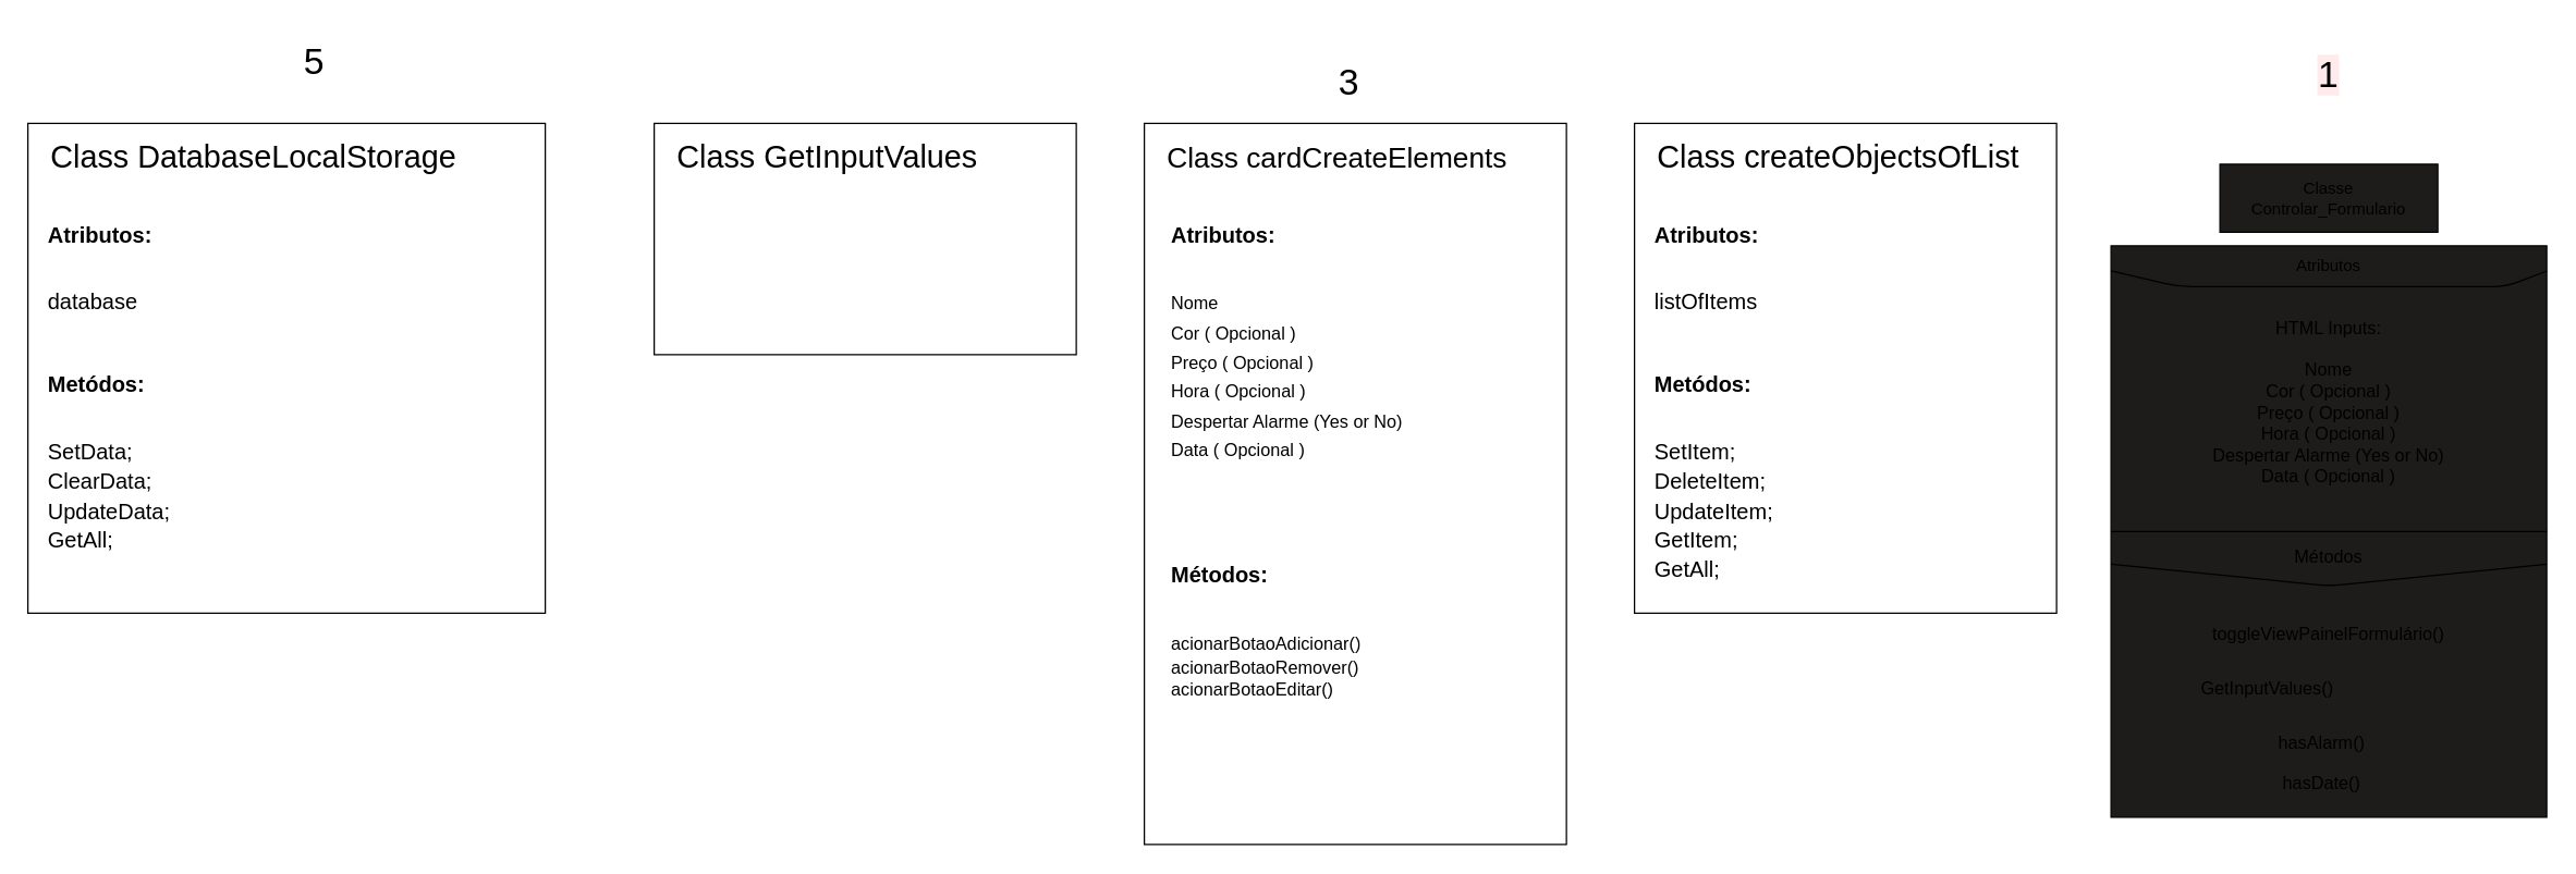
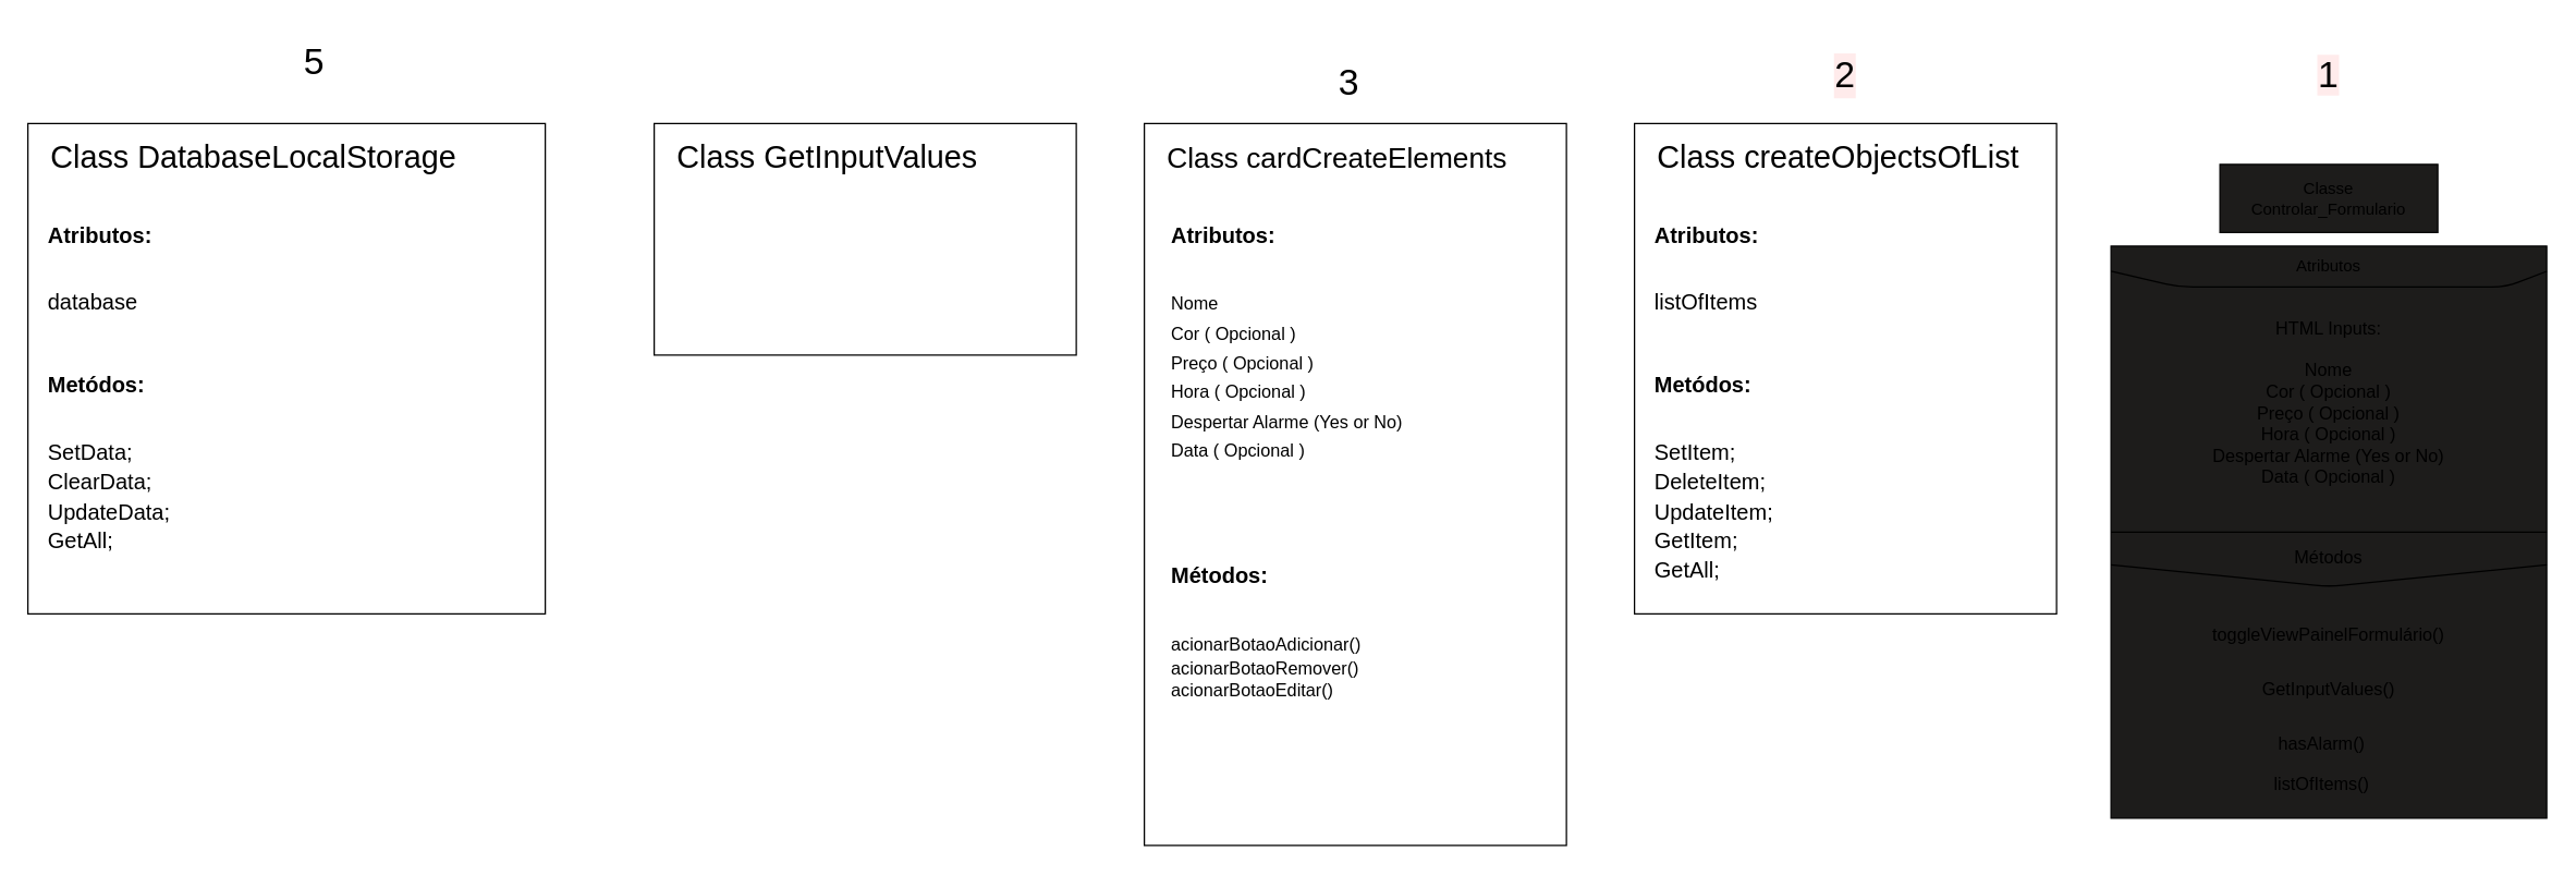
  <mxCell id="0" />
  <mxCell id="1" parent="0" />
  <mxCell id="2" value="" style="rounded=0;whiteSpace=wrap;html=1;fillColor=#1D1C1B;" parent="1" vertex="1"><mxGeometry x="1550" y="180" width="320" height="420" as="geometry" /></mxCell>
  <mxCell id="3" value="" style="rounded=0;whiteSpace=wrap;html=1;" parent="1" vertex="1"><mxGeometry x="1200" y="90" width="310" height="360" as="geometry" /></mxCell>
  <mxCell id="4" value="" style="rounded=0;whiteSpace=wrap;html=1;fillColor=#1D1C1B;" parent="1" vertex="1"><mxGeometry x="1630" y="120" width="160" height="50" as="geometry" /></mxCell>
  <mxCell id="5" value="Classe&lt;br&gt;Controlar_Formulario" style="text;html=1;strokeColor=none;fillColor=none;align=center;verticalAlign=middle;whiteSpace=wrap;rounded=0;" parent="1" vertex="1"><mxGeometry x="1640" y="130" width="140" height="30" as="geometry" /></mxCell>
  <mxCell id="6" value="&lt;font style=&quot;font-size: 13px;&quot;&gt;Métodos&lt;/font&gt;" style="text;html=1;strokeColor=none;fillColor=none;align=center;verticalAlign=middle;whiteSpace=wrap;rounded=0;fontSize=24;" parent="1" vertex="1"><mxGeometry x="1680" y="390" width="60" height="30" as="geometry" /></mxCell>
  <mxCell id="7" value="&lt;font style=&quot;font-size: 23px;&quot;&gt;Class createObjectsOfList&lt;/font&gt;" style="text;html=1;strokeColor=none;fillColor=none;align=left;verticalAlign=middle;whiteSpace=wrap;rounded=0;fontSize=24;" parent="1" vertex="1"><mxGeometry x="1215" y="100" width="280" height="30" as="geometry" /></mxCell>
  <mxCell id="8" value="" style="endArrow=none;html=1;entryX=1;entryY=0.5;entryDx=0;entryDy=0;exitX=0;exitY=0.5;exitDx=0;exitDy=0;" parent="1" source="2" target="2" edge="1"><mxGeometry width="50" height="50" relative="1" as="geometry"><mxPoint x="1685" y="360" as="sourcePoint" /><mxPoint x="1735" y="310" as="targetPoint" /><Array as="points" /></mxGeometry></mxCell>
  <mxCell id="9" value="Atributos" style="text;html=1;strokeColor=none;fillColor=none;align=center;verticalAlign=middle;whiteSpace=wrap;rounded=0;" parent="1" vertex="1"><mxGeometry x="1680" y="180" width="60" height="30" as="geometry" /></mxCell>
  <mxCell id="10" value="" style="endArrow=none;html=1;fontSize=13;entryX=1;entryY=0.044;entryDx=0;entryDy=0;entryPerimeter=0;exitX=0;exitY=0.044;exitDx=0;exitDy=0;exitPerimeter=0;" parent="1" source="2" target="2" edge="1"><mxGeometry width="50" height="50" relative="1" as="geometry"><mxPoint x="1610" y="270" as="sourcePoint" /><mxPoint x="1660" y="220" as="targetPoint" /><Array as="points"><mxPoint x="1600" y="210" /><mxPoint x="1650" y="210" /><mxPoint x="1740" y="210" /><mxPoint x="1810" y="210" /><mxPoint x="1840" y="210" /></Array></mxGeometry></mxCell>
  <mxCell id="11" value="&lt;h1&gt;&lt;font size=&quot;3&quot;&gt;Metódos:&lt;/font&gt;&lt;/h1&gt;&lt;div&gt;&lt;font size=&quot;3&quot;&gt;SetItem;&lt;/font&gt;&lt;/div&gt;&lt;div&gt;&lt;font size=&quot;3&quot;&gt;DeleteItem;&lt;/font&gt;&lt;/div&gt;&lt;div&gt;&lt;font size=&quot;3&quot;&gt;UpdateItem;&lt;/font&gt;&lt;/div&gt;&lt;div&gt;&lt;font size=&quot;3&quot;&gt;GetItem;&lt;/font&gt;&lt;/div&gt;&lt;div&gt;&lt;font size=&quot;3&quot;&gt;GetAll;&lt;/font&gt;&lt;/div&gt;&lt;div&gt;&lt;font size=&quot;3&quot;&gt;&lt;br&gt;&lt;/font&gt;&lt;/div&gt;" style="text;html=1;strokeColor=none;fillColor=none;spacing=5;spacingTop=-20;whiteSpace=wrap;overflow=hidden;rounded=0;fontSize=18;" parent="1" vertex="1"><mxGeometry x="1210" y="240" width="280" height="200" as="geometry" /></mxCell>
  <mxCell id="12" value="" style="endArrow=none;html=1;fontSize=13;entryX=0;entryY=0.557;entryDx=0;entryDy=0;entryPerimeter=0;exitX=1;exitY=0.557;exitDx=0;exitDy=0;exitPerimeter=0;" parent="1" source="2" target="2" edge="1"><mxGeometry width="50" height="50" relative="1" as="geometry"><mxPoint x="1615" y="540" as="sourcePoint" /><mxPoint x="1665" y="490" as="targetPoint" /><Array as="points"><mxPoint x="1710" y="430" /></Array></mxGeometry></mxCell>
  <mxCell id="13" value="toggleViewPainelFormulário()" style="text;html=1;strokeColor=none;fillColor=none;align=center;verticalAlign=middle;whiteSpace=wrap;rounded=0;fontSize=13;" parent="1" vertex="1"><mxGeometry x="1620" y="450" width="180" height="30" as="geometry" /></mxCell>
- <mxCell id="14" value="GetInputValues()" style="text;html=1;strokeColor=none;fillColor=none;align=center;verticalAlign=middle;whiteSpace=wrap;rounded=0;fontSize=13;" parent="1" vertex="1"><mxGeometry x="1590" y="490" width="150" height="30" as="geometry" /></mxCell>
+ <mxCell id="14" value="GetInputValues()" style="text;html=1;strokeColor=none;fillColor=none;align=center;verticalAlign=middle;whiteSpace=wrap;rounded=0;fontSize=13;" parent="1" vertex="1"><mxGeometry x="1635" y="490" width="150" height="30" as="geometry" /></mxCell>
  <mxCell id="15" value="&lt;h1&gt;&lt;font size=&quot;3&quot;&gt;Atributos:&lt;/font&gt;&lt;/h1&gt;&lt;div&gt;&lt;font size=&quot;3&quot;&gt;listOfItems&lt;/font&gt;&lt;/div&gt;" style="text;html=1;strokeColor=none;fillColor=none;spacing=5;spacingTop=-20;whiteSpace=wrap;overflow=hidden;rounded=0;fontSize=18;" parent="1" vertex="1"><mxGeometry x="1210" y="130" width="280" height="120" as="geometry" /></mxCell>
  <mxCell id="16" value="HTML Inputs:&lt;br&gt;&lt;br&gt;Nome&lt;br&gt;Cor ( Opcional )&lt;br&gt;Preço ( Opcional )&lt;br&gt;Hora ( Opcional )&lt;br&gt;Despertar Alarme (Yes or No)&lt;br&gt;Data ( Opcional )" style="text;html=1;strokeColor=none;fillColor=none;align=center;verticalAlign=middle;whiteSpace=wrap;rounded=0;fontSize=13;" parent="1" vertex="1"><mxGeometry x="1620" y="230" width="180" height="130" as="geometry" /></mxCell>
  <mxCell id="17" value="hasAlarm()" style="text;html=1;strokeColor=none;fillColor=none;align=center;verticalAlign=middle;whiteSpace=wrap;rounded=0;fontSize=13;" parent="1" vertex="1"><mxGeometry x="1660" y="530" width="90" height="30" as="geometry" /></mxCell>
- <mxCell id="18" value="hasDate()" style="text;html=1;strokeColor=none;fillColor=none;align=center;verticalAlign=middle;whiteSpace=wrap;rounded=0;fontSize=13;" parent="1" vertex="1"><mxGeometry x="1650" y="560" width="110" height="30" as="geometry" /></mxCell>
+ <mxCell id="18" value="listOfItems()" style="text;html=1;strokeColor=none;fillColor=none;align=center;verticalAlign=middle;whiteSpace=wrap;rounded=0;fontSize=13;" parent="1" vertex="1"><mxGeometry x="1650" y="560" width="110" height="30" as="geometry" /></mxCell>
  <mxCell id="19" value="" style="rounded=0;whiteSpace=wrap;html=1;" parent="1" vertex="1"><mxGeometry x="840" y="90" width="310" height="530" as="geometry" /></mxCell>
  <mxCell id="20" value="&lt;font style=&quot;font-size: 21px;&quot;&gt;Class cardCreateElements&lt;/font&gt;" style="text;html=1;strokeColor=none;fillColor=none;align=left;verticalAlign=middle;whiteSpace=wrap;rounded=0;fontSize=24;" parent="1" vertex="1"><mxGeometry x="855" y="100" width="280" height="30" as="geometry" /></mxCell>
  <mxCell id="21" value="&lt;h1&gt;&lt;font size=&quot;3&quot;&gt;Atributos:&lt;/font&gt;&lt;/h1&gt;&lt;div&gt;&lt;span style=&quot;font-size: 13px; text-align: center;&quot;&gt;Nome&lt;/span&gt;&lt;br style=&quot;font-size: 13px; text-align: center;&quot;&gt;&lt;span style=&quot;font-size: 13px; text-align: center;&quot;&gt;Cor ( Opcional )&lt;/span&gt;&lt;br style=&quot;font-size: 13px; text-align: center;&quot;&gt;&lt;span style=&quot;font-size: 13px; text-align: center;&quot;&gt;Preço ( Opcional )&lt;/span&gt;&lt;br style=&quot;font-size: 13px; text-align: center;&quot;&gt;&lt;span style=&quot;font-size: 13px; text-align: center;&quot;&gt;Hora ( Opcional )&lt;/span&gt;&lt;br style=&quot;font-size: 13px; text-align: center;&quot;&gt;&lt;span style=&quot;font-size: 13px; text-align: center;&quot;&gt;Despertar Alarme (Yes or No)&lt;/span&gt;&lt;br style=&quot;font-size: 13px; text-align: center;&quot;&gt;&lt;span style=&quot;font-size: 13px; text-align: center;&quot;&gt;Data ( Opcional )&lt;/span&gt;&lt;br&gt;&lt;/div&gt;" style="text;html=1;strokeColor=none;fillColor=none;spacing=5;spacingTop=-20;whiteSpace=wrap;overflow=hidden;rounded=0;fontSize=18;" parent="1" vertex="1"><mxGeometry x="855" y="130" width="280" height="220" as="geometry" /></mxCell>
  <mxCell id="22" value="&lt;h1 style=&quot;&quot;&gt;&lt;font size=&quot;3&quot;&gt;Métodos:&lt;/font&gt;&lt;/h1&gt;&lt;div style=&quot;&quot;&gt;&lt;span style=&quot;font-size: 13px;&quot;&gt;acionarBotaoAdicionar()&lt;/span&gt;&lt;/div&gt;&lt;div style=&quot;font-size: 13px;&quot;&gt;acionarBotaoRemover()&lt;/div&gt;&lt;div style=&quot;font-size: 13px;&quot;&gt;acionarBotaoEditar()&lt;/div&gt;&lt;div style=&quot;&quot;&gt;&lt;span style=&quot;font-size: 13px;&quot;&gt;&lt;br&gt;&lt;/span&gt;&lt;/div&gt;" style="text;html=1;strokeColor=none;fillColor=none;spacing=5;spacingTop=-20;whiteSpace=wrap;overflow=hidden;rounded=0;fontSize=18;" parent="1" vertex="1"><mxGeometry x="855" y="380" width="205" height="200" as="geometry" /></mxCell>
  <mxCell id="23" value="" style="rounded=0;whiteSpace=wrap;html=1;" parent="1" vertex="1"><mxGeometry x="480" y="90" width="310" height="170" as="geometry" /></mxCell>
  <mxCell id="24" value="&lt;font style=&quot;font-size: 23px;&quot;&gt;Class GetInputValues&lt;/font&gt;" style="text;html=1;strokeColor=none;fillColor=none;align=left;verticalAlign=middle;whiteSpace=wrap;rounded=0;fontSize=24;" parent="1" vertex="1"><mxGeometry x="495" y="100" width="280" height="30" as="geometry" /></mxCell>
  <mxCell id="25" value="" style="rounded=0;whiteSpace=wrap;html=1;" parent="1" vertex="1"><mxGeometry x="20" y="90" width="380" height="360" as="geometry" /></mxCell>
  <mxCell id="26" value="&lt;font style=&quot;font-size: 23px;&quot;&gt;Class DatabaseLocalStorage&lt;/font&gt;" style="text;html=1;strokeColor=none;fillColor=none;align=left;verticalAlign=middle;whiteSpace=wrap;rounded=0;fontSize=24;" parent="1" vertex="1"><mxGeometry x="35" y="100" width="335" height="30" as="geometry" /></mxCell>
  <mxCell id="27" value="&lt;h1&gt;&lt;font size=&quot;3&quot;&gt;Metódos:&lt;/font&gt;&lt;/h1&gt;&lt;div&gt;&lt;font size=&quot;3&quot;&gt;SetData;&lt;/font&gt;&lt;/div&gt;&lt;div&gt;&lt;font size=&quot;3&quot;&gt;ClearData;&lt;/font&gt;&lt;/div&gt;&lt;div&gt;&lt;font size=&quot;3&quot;&gt;UpdateData;&lt;/font&gt;&lt;/div&gt;&lt;div&gt;&lt;font size=&quot;3&quot;&gt;GetAll;&lt;/font&gt;&lt;/div&gt;" style="text;html=1;strokeColor=none;fillColor=none;spacing=5;spacingTop=-20;whiteSpace=wrap;overflow=hidden;rounded=0;fontSize=18;" parent="1" vertex="1"><mxGeometry x="30" y="240" width="280" height="170" as="geometry" /></mxCell>
  <mxCell id="28" value="&lt;h1&gt;&lt;font size=&quot;3&quot;&gt;Atributos:&lt;/font&gt;&lt;/h1&gt;&lt;div&gt;&lt;font size=&quot;3&quot;&gt;database&lt;/font&gt;&lt;/div&gt;" style="text;html=1;strokeColor=none;fillColor=none;spacing=5;spacingTop=-20;whiteSpace=wrap;overflow=hidden;rounded=0;fontSize=18;" parent="1" vertex="1"><mxGeometry x="30" y="130" width="280" height="120" as="geometry" /></mxCell>
  <mxCell id="29" value="&lt;font color=&quot;#000000&quot; style=&quot;font-size: 27px; background-color: rgb(255, 235, 235);&quot;&gt;1&lt;/font&gt;" style="text;html=1;strokeColor=none;fillColor=none;align=center;verticalAlign=middle;whiteSpace=wrap;rounded=0;fontSize=13;" parent="1" vertex="1"><mxGeometry x="1655" y="20" width="110" height="70" as="geometry" /></mxCell>
+ <mxCell id="30" value="2" style="text;html=1;strokeColor=none;fillColor=none;align=center;verticalAlign=middle;whiteSpace=wrap;rounded=0;labelBackgroundColor=#FFEBEB;fontSize=27;fontColor=#000000;" parent="1" vertex="1"><mxGeometry x="1325" y="40" width="60" height="30" as="geometry" /></mxCell>
  <mxCell id="31" value="&lt;span style=&quot;background-color: rgb(255, 255, 255);&quot;&gt;3&lt;/span&gt;" style="text;html=1;align=center;verticalAlign=middle;resizable=0;points=[];autosize=1;strokeColor=none;fillColor=none;fontSize=27;fontColor=#000000;" parent="1" vertex="1"><mxGeometry x="970" y="35" width="40" height="50" as="geometry" /></mxCell>
  <mxCell id="32" value="&lt;span style=&quot;background-color: rgb(255, 255, 255);&quot;&gt;5&lt;/span&gt;" style="text;html=1;align=center;verticalAlign=middle;resizable=0;points=[];autosize=1;strokeColor=none;fillColor=none;fontSize=27;fontColor=#000000;" parent="1" vertex="1"><mxGeometry x="210" y="20" width="40" height="50" as="geometry" /></mxCell>
